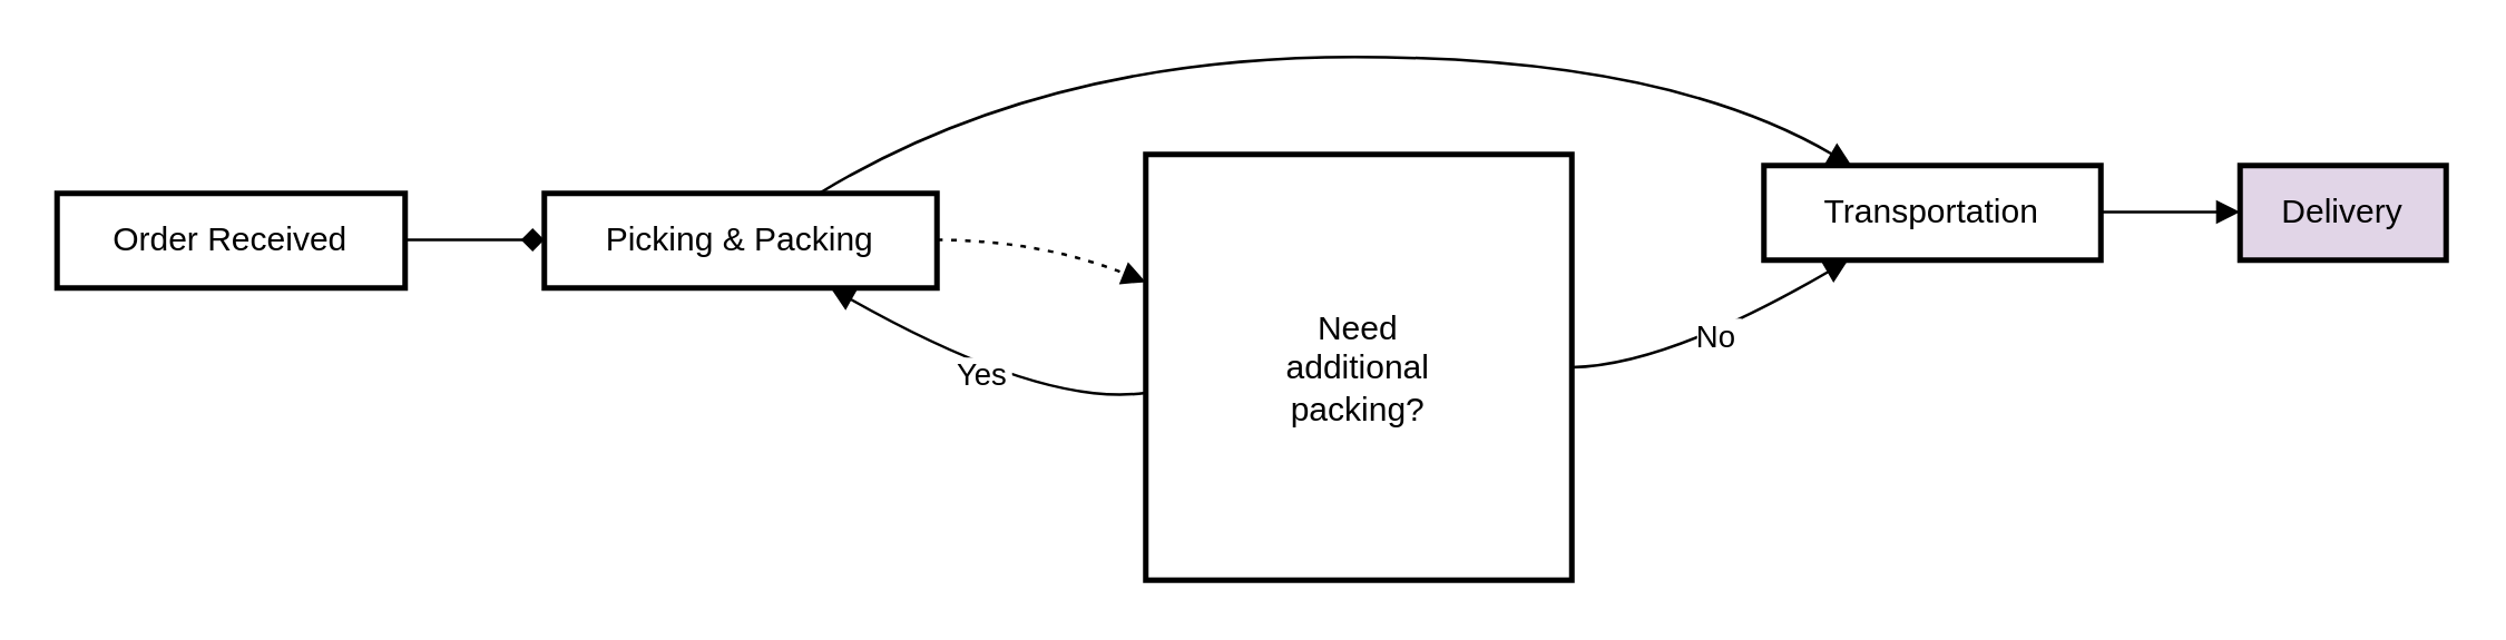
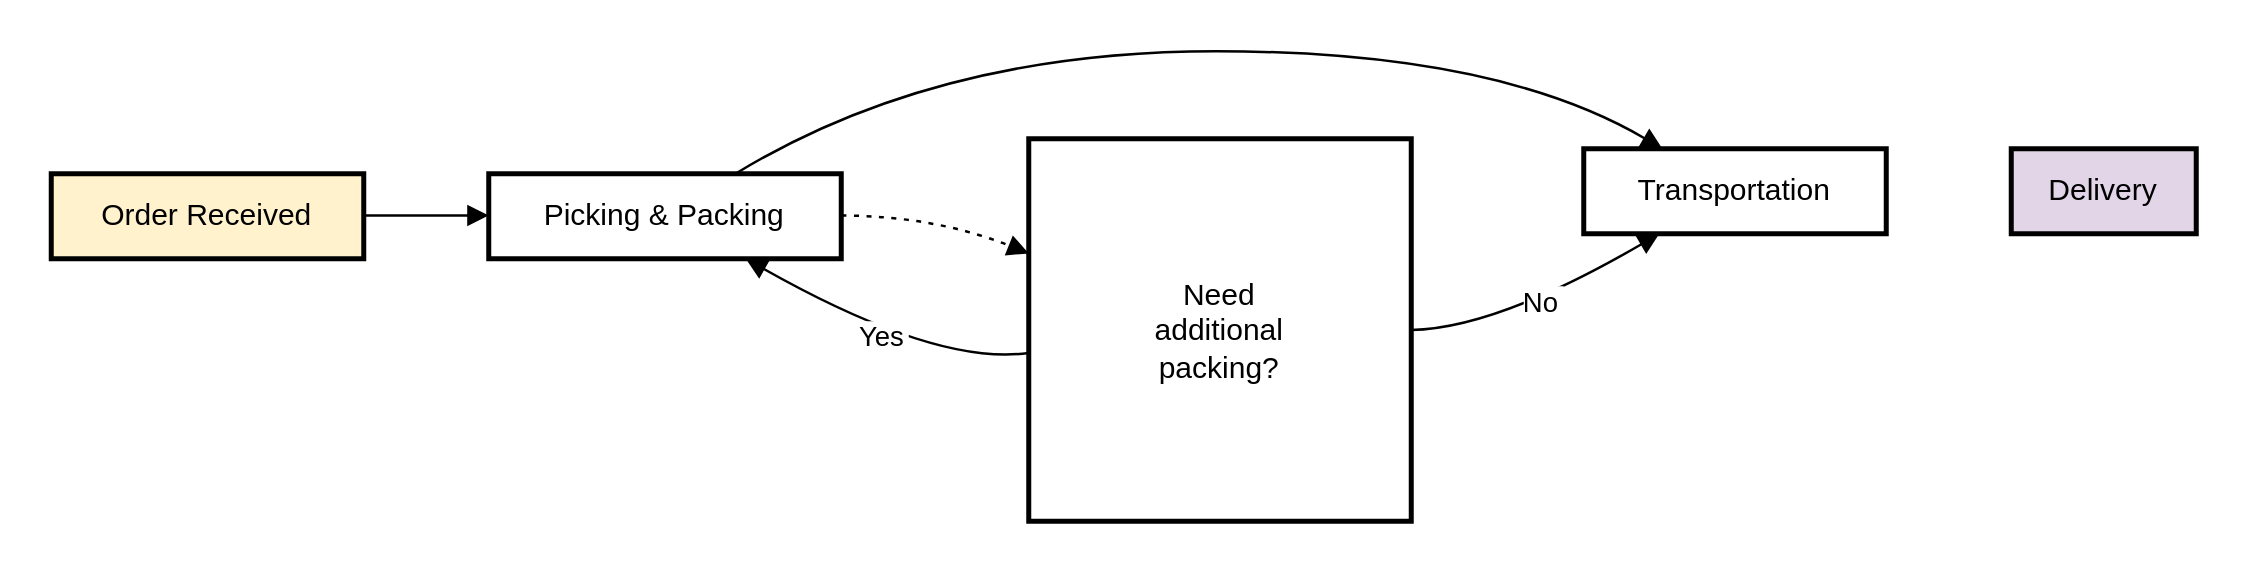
  <mxCell id="0" />
  <mxCell id="1" parent="0" />
- <mxCell id="2" value="Order Received" style="whiteSpace=wrap;strokeWidth=2;" vertex="1" parent="1"><mxGeometry y="69" width="125" height="34" as="geometry" x="20" /></mxCell>
+ <mxCell id="2" value="Order Received" style="whiteSpace=wrap;strokeWidth=2;fillColor=#fff2cc;" vertex="1" parent="1"><mxGeometry y="69" width="125" height="34" as="geometry" x="20" /></mxCell>
  <mxCell id="3" value="Picking &amp; Packing" style="whiteSpace=wrap;strokeWidth=2;" vertex="1" parent="1"><mxGeometry x="195" y="69" width="141" height="34" as="geometry" /></mxCell>
  <mxCell id="4" value="Transportation" style="whiteSpace=wrap;strokeWidth=2;" vertex="1" parent="1"><mxGeometry x="633" y="59" width="121" height="34" as="geometry" /></mxCell>
  <mxCell id="5" value="Delivery" style="whiteSpace=wrap;strokeWidth=2;fillColor=#e1d5e7;" vertex="1" parent="1"><mxGeometry x="804" y="59" width="74" height="34" as="geometry" /></mxCell>
  <mxCell id="6" value="Need&#10;additional&#10;packing?" style="strokeWidth=2;whiteSpace=wrap;rounded=0;" vertex="1" parent="1"><mxGeometry x="411" width="153" height="153" as="geometry" y="55" /></mxCell>
- <mxCell id="7" value="" style="curved=1;startArrow=none;endArrow=diamond;exitX=1;exitY=0.49;entryX=0;entryY=0.49;" edge="1" parent="1" source="2" target="3"><mxGeometry relative="1" as="geometry"><Array as="points" /></mxGeometry></mxCell>
+ <mxCell id="7" value="" style="curved=1;startArrow=none;endArrow=block;exitX=1;exitY=0.49;entryX=0;entryY=0.49;" edge="1" parent="1" source="2" target="3"><mxGeometry relative="1" as="geometry"><Array as="points" /></mxGeometry></mxCell>
  <mxCell id="8" value="" style="curved=1;startArrow=none;endArrow=block;exitX=0.7;exitY=0;entryX=0.26;entryY=0;" edge="1" parent="1" source="3" target="4"><mxGeometry relative="1" as="geometry"><Array as="points"><mxPoint x="374" y="20" /><mxPoint x="598" y="20" /></Array></mxGeometry></mxCell>
- <mxCell id="9" value="" style="curved=1;startArrow=none;endArrow=block;exitX=1;exitY=0.49;entryX=-0.01;entryY=0.49;" edge="1" parent="1" source="4" target="5"><mxGeometry relative="1" as="geometry"><Array as="points" /></mxGeometry></mxCell>
  <mxCell id="10" value="" style="curved=1;dashed=1;dashPattern=2 3;startArrow=none;endArrow=block;exitX=1.01;exitY=0.49;entryX=0;entryY=0.3;" edge="1" parent="1" source="3" target="6"><mxGeometry relative="1" as="geometry"><Array as="points"><mxPoint x="374" y="86" /></Array></mxGeometry></mxCell>
  <mxCell id="11" value="Yes" style="curved=1;startArrow=none;endArrow=block;exitX=0;exitY=0.56;entryX=0.72;entryY=0.98;" edge="1" parent="1" source="6" target="3"><mxGeometry relative="1" as="geometry"><Array as="points"><mxPoint x="374" y="146" /></Array></mxGeometry></mxCell>
  <mxCell id="12" value="No" style="curved=1;startArrow=none;endArrow=block;exitX=1;exitY=0.5;entryX=0.26;entryY=0.98;" edge="1" parent="1" source="6" target="4"><mxGeometry relative="1" as="geometry"><Array as="points"><mxPoint x="598" y="131" /></Array></mxGeometry></mxCell>
